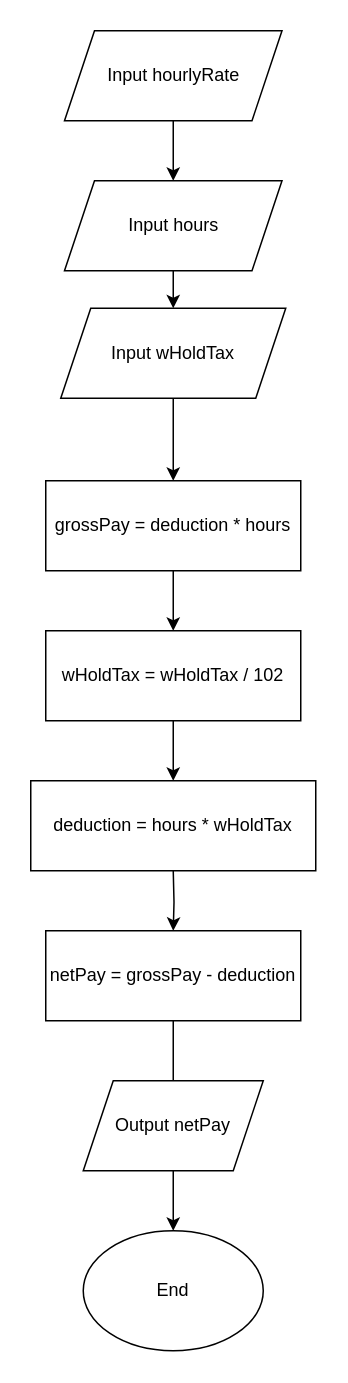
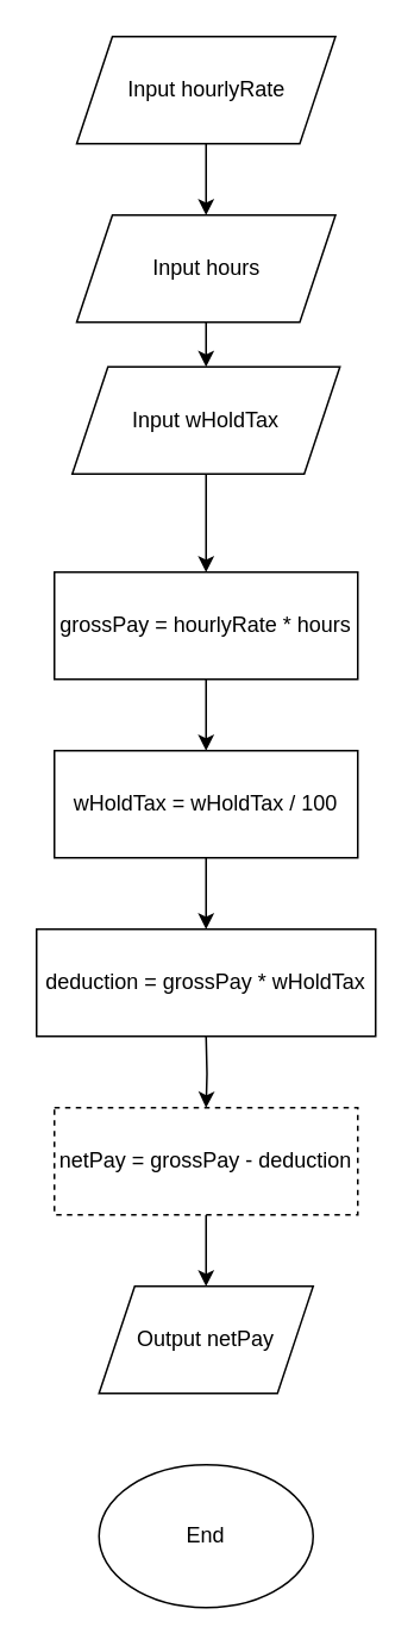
  <mxCell id="0" />
  <mxCell id="1" parent="0" />
  <mxCell id="2" value="" style="edgeStyle=orthogonalEdgeStyle;rounded=0;orthogonalLoop=1;jettySize=auto;html=1;" parent="1" source="3" target="5" edge="1"><mxGeometry relative="1" as="geometry" /></mxCell>
  <mxCell id="3" value="Input hourlyRate" style="shape=parallelogram;perimeter=parallelogramPerimeter;whiteSpace=wrap;html=1;fixedSize=1;" parent="1" vertex="1"><mxGeometry x="42.5" y="20" width="145" height="60" as="geometry" /></mxCell>
  <mxCell id="4" value="" style="edgeStyle=orthogonalEdgeStyle;rounded=0;orthogonalLoop=1;jettySize=auto;html=1;" edge="1" parent="1" source="5" target="9"><mxGeometry relative="1" as="geometry" /></mxCell>
  <mxCell id="5" value="Input hours" style="shape=parallelogram;perimeter=parallelogramPerimeter;whiteSpace=wrap;html=1;fixedSize=1;" parent="1" vertex="1"><mxGeometry x="42.5" y="120" width="145" height="60" as="geometry" /></mxCell>
  <mxCell id="6" value="" style="edgeStyle=orthogonalEdgeStyle;rounded=0;orthogonalLoop=1;jettySize=auto;html=1;" edge="1" parent="1" source="7" target="11"><mxGeometry relative="1" as="geometry" /></mxCell>
- <mxCell id="7" value="grossPay = deduction * hours" style="whiteSpace=wrap;html=1;" parent="1" vertex="1"><mxGeometry x="30" y="320" width="170" height="60" as="geometry" /></mxCell>
+ <mxCell id="7" value="grossPay = hourlyRate * hours" style="whiteSpace=wrap;html=1;" parent="1" vertex="1"><mxGeometry x="30" y="320" width="170" height="60" as="geometry" /></mxCell>
  <mxCell id="8" style="edgeStyle=orthogonalEdgeStyle;rounded=0;orthogonalLoop=1;jettySize=auto;html=1;exitX=0.5;exitY=1;exitDx=0;exitDy=0;" edge="1" parent="1" source="9" target="7"><mxGeometry relative="1" as="geometry" /></mxCell>
  <mxCell id="9" value="Input wHoldTax" style="shape=parallelogram;perimeter=parallelogramPerimeter;whiteSpace=wrap;html=1;fixedSize=1;" vertex="1" parent="1"><mxGeometry x="40" y="205" width="150" height="60" as="geometry" /></mxCell>
  <mxCell id="10" value="" style="edgeStyle=orthogonalEdgeStyle;rounded=0;orthogonalLoop=1;jettySize=auto;html=1;" edge="1" parent="1" source="11"><mxGeometry relative="1" as="geometry"><mxPoint x="115" y="520" as="targetPoint" /></mxGeometry></mxCell>
- <mxCell id="11" value="wHoldTax = wHoldTax / 102" style="whiteSpace=wrap;html=1;" vertex="1" parent="1"><mxGeometry x="30" y="420" width="170" height="60" as="geometry" /></mxCell>
+ <mxCell id="11" value="wHoldTax = wHoldTax / 100" style="whiteSpace=wrap;html=1;" vertex="1" parent="1"><mxGeometry x="30" y="420" width="170" height="60" as="geometry" /></mxCell>
  <mxCell id="12" value="" style="edgeStyle=orthogonalEdgeStyle;rounded=0;orthogonalLoop=1;jettySize=auto;html=1;" edge="1" parent="1" target="15"><mxGeometry relative="1" as="geometry"><mxPoint x="115" y="580" as="sourcePoint" /></mxGeometry></mxCell>
- <mxCell id="13" value="deduction = hours * wHoldTax" style="whiteSpace=wrap;html=1;" vertex="1" parent="1"><mxGeometry x="20" y="520" width="190" height="60" as="geometry" /></mxCell>
- <mxCell id="14" value="" style="edgeStyle=orthogonalEdgeStyle;rounded=0;orthogonalLoop=1;jettySize=auto;html=1;endArrow=none;" edge="1" parent="1" source="15" target="17"><mxGeometry relative="1" as="geometry" /></mxCell>
- <mxCell id="15" value="netPay = grossPay - deduction" style="whiteSpace=wrap;html=1;" vertex="1" parent="1"><mxGeometry x="30" y="620" width="170" height="60" as="geometry" /></mxCell>
- <mxCell id="16" value="" style="edgeStyle=orthogonalEdgeStyle;rounded=0;orthogonalLoop=1;jettySize=auto;html=1;" edge="1" parent="1" source="17" target="18"><mxGeometry relative="1" as="geometry" /></mxCell>
+ <mxCell id="13" value="deduction = grossPay * wHoldTax" style="whiteSpace=wrap;html=1;" vertex="1" parent="1"><mxGeometry x="20" y="520" width="190" height="60" as="geometry" /></mxCell>
+ <mxCell id="14" value="" style="edgeStyle=orthogonalEdgeStyle;rounded=0;orthogonalLoop=1;jettySize=auto;html=1;" edge="1" parent="1" source="15" target="17"><mxGeometry relative="1" as="geometry" /></mxCell>
+ <mxCell id="15" value="netPay = grossPay - deduction" style="whiteSpace=wrap;html=1;dashed=1;" vertex="1" parent="1"><mxGeometry x="30" y="620" width="170" height="60" as="geometry" /></mxCell>
  <mxCell id="17" value="Output netPay" style="shape=parallelogram;perimeter=parallelogramPerimeter;whiteSpace=wrap;html=1;fixedSize=1;" vertex="1" parent="1"><mxGeometry x="55" y="720" width="120" height="60" as="geometry" /></mxCell>
  <mxCell id="18" value="End" style="ellipse;whiteSpace=wrap;html=1;" vertex="1" parent="1"><mxGeometry x="55" y="820" width="120" height="80" as="geometry" /></mxCell>
